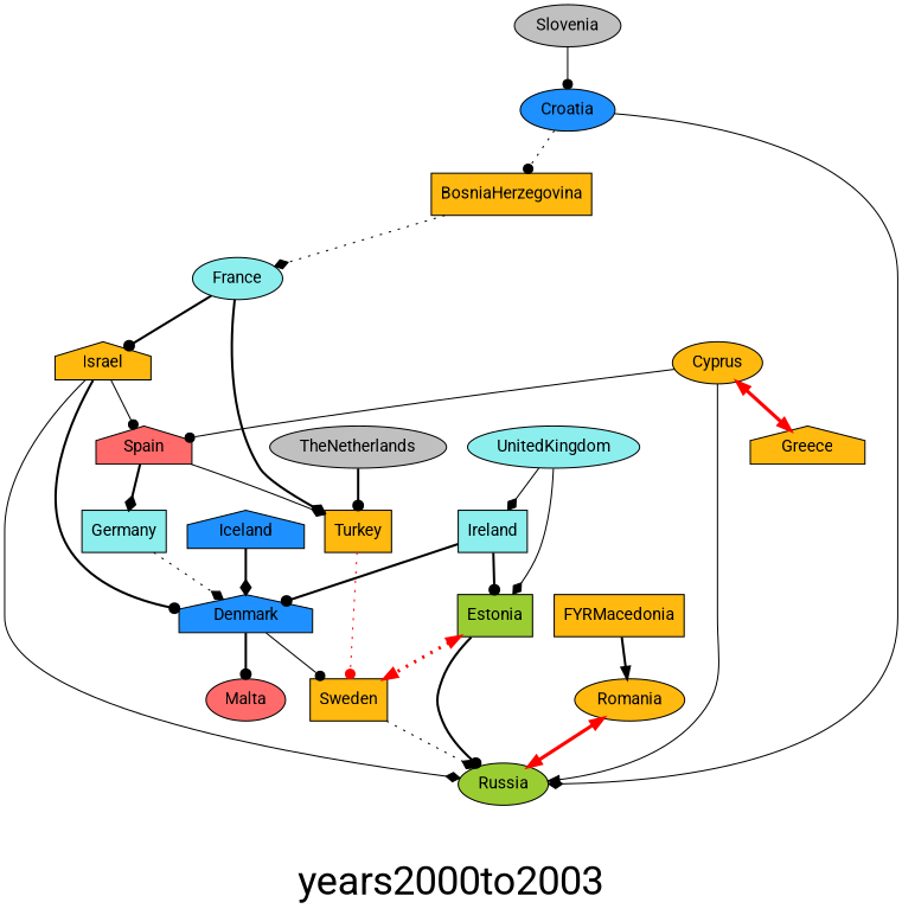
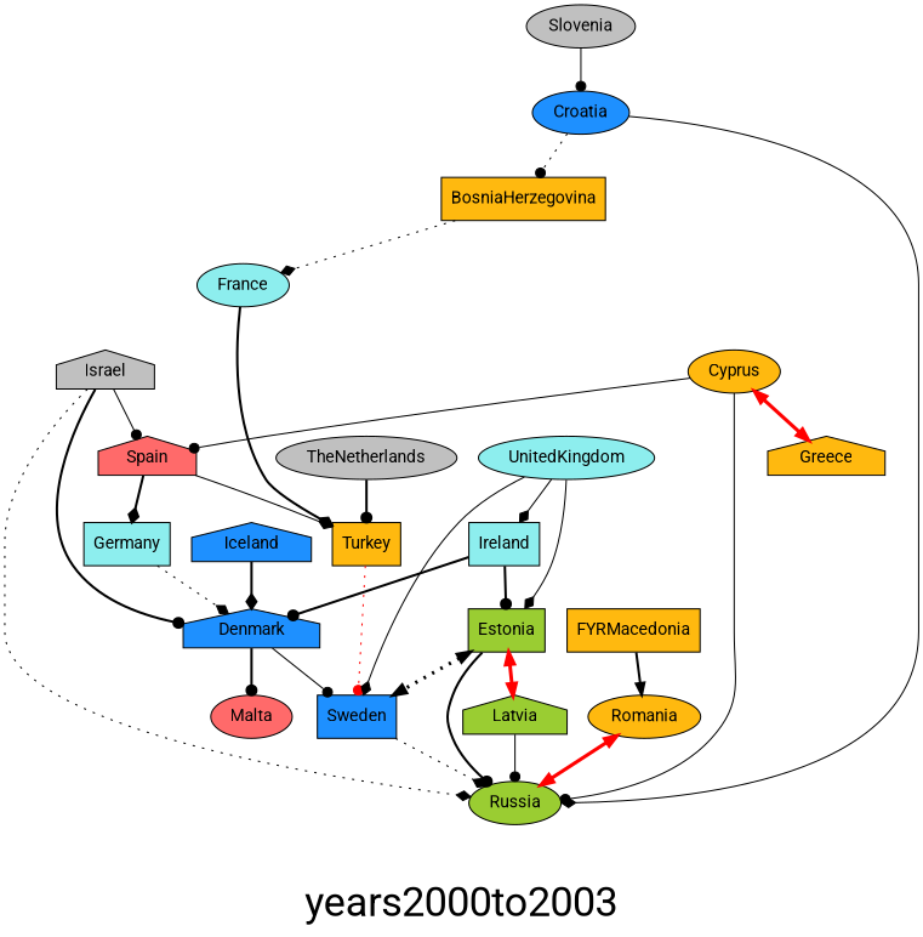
  digraph {
    fontname=Roboto
    fontsize=34
    label=years2000to2003
    node [fillcolor=darkgoldenrod1 fontname=Roboto shape=ellipse style=filled]
    edge [arrowhead=dot fontname=Roboto style=bold]
    BosniaHerzegovina [shape=box]
    France [fillcolor=darkslategray2]
-   Israel [shape=house]
+   Israel [fillcolor=gray shape=house]
    Turkey [shape=box]
    Russia [fillcolor=olivedrab3]
    Spain [fillcolor=indianred1 shape=house]
    Denmark [fillcolor=dodgerblue shape=house]
-   Sweden [shape=box]
+   Sweden [fillcolor=dodgerblue shape=box]
    Croatia [fillcolor=dodgerblue]
    Cyprus
    Greece [shape=house]
    Germany [fillcolor=darkslategray2 shape=box]
    Malta [fillcolor=indianred1]
    Estonia [fillcolor=olivedrab3 shape=box]
+   Latvia [fillcolor=olivedrab3 shape=house]
    FYRMacedonia [shape=box]
    Romania
    Iceland [fillcolor=dodgerblue shape=house]
    Ireland [fillcolor=darkslategray2 shape=box]
    Slovenia [fillcolor=gray]
    TheNetherlands [fillcolor=gray]
    UnitedKingdom [fillcolor=darkslategray2]
    BosniaHerzegovina -> France [arrowhead=diamond style=dotted]
-   France -> Israel
    France -> Turkey [arrowhead=diamond]
-   Israel -> Russia [arrowhead=diamond style=solid]
+   Israel -> Russia [arrowhead=diamond style=dotted]
    Israel -> Spain [style=solid]
    Israel -> Denmark
    Turkey -> Sweden [color=red style=dotted]
    Spain -> Turkey [arrowhead=diamond style=solid]
    Spain -> Germany [arrowhead=diamond]
    Denmark -> Sweden [style=solid]
    Denmark -> Malta
    Sweden -> Russia [arrowhead=diamond style=dotted]
    Croatia -> BosniaHerzegovina [style=dotted]
    Croatia -> Russia [arrowhead=diamond style=solid]
-   Cyprus -> Russia [arrowhead=normal style=solid]
+   Cyprus -> Russia [style=solid]
    Cyprus -> Spain [style=solid]
    Cyprus -> Greece [color=red dir=both penwidth=3 arrowhead=""]
    Germany -> Denmark [arrowhead=diamond style=dotted]
    Estonia -> Russia
-   Estonia -> Sweden [color=red dir=both penwidth=3 style=dotted arrowhead=""]
+   Estonia -> Sweden [color=black dir=both penwidth=3 style=dotted arrowhead=""]
+   Estonia -> Latvia [color=red dir=both penwidth=3 style=solid arrowhead=""]
+   Latvia -> Russia [style=solid]
    FYRMacedonia -> Romania [arrowhead=normal]
    Romania -> Russia [color=red dir=both penwidth=3 arrowhead=""]
    Iceland -> Denmark [arrowhead=diamond]
    Ireland -> Denmark
    Ireland -> Estonia
    Slovenia -> Croatia [style=solid]
    TheNetherlands -> Turkey
+   UnitedKingdom -> Sweden [arrowhead=diamond style=solid]
    UnitedKingdom -> Estonia [arrowhead=diamond style=solid]
    UnitedKingdom -> Ireland [arrowhead=diamond style=solid]
  }
